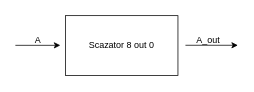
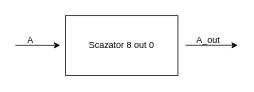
  <mxCell id="0" />
  <mxCell id="1" parent="0" />
  <mxCell id="2" value="Scazator 8 out 0" style="rounded=0;whiteSpace=wrap;html=1;" vertex="1" parent="1"><mxGeometry x="87" y="20" width="150" height="80" as="geometry" /></mxCell>
  <mxCell id="3" value="" style="endArrow=classic;html=1;rounded=0;" edge="1" parent="1"><mxGeometry width="50" height="50" relative="1" as="geometry"><mxPoint x="20" y="59.62" as="sourcePoint" /><mxPoint x="80" y="59.62" as="targetPoint" /></mxGeometry></mxCell>
- <mxCell id="4" value="A" style="text;html=1;align=center;verticalAlign=middle;resizable=0;points=[];autosize=1;strokeColor=none;fillColor=none;" vertex="1" parent="1"><mxGeometry x="35" y="38" width="30" height="30" as="geometry" /></mxCell>
+ <mxCell id="4" value="A" style="text;html=1;align=center;verticalAlign=middle;resizable=0;points=[];autosize=1;strokeColor=none;fillColor=none;" vertex="1" parent="1"><mxGeometry x="25" y="38" width="30" height="30" as="geometry" /></mxCell>
  <mxCell id="5" value="" style="endArrow=classic;html=1;rounded=0;" edge="1" parent="1"><mxGeometry width="50" height="50" relative="1" as="geometry"><mxPoint x="247" y="59.52" as="sourcePoint" /><mxPoint x="317" y="59.52" as="targetPoint" /></mxGeometry></mxCell>
  <mxCell id="6" value="A_out" style="text;html=1;align=center;verticalAlign=middle;resizable=0;points=[];autosize=1;strokeColor=none;fillColor=none;" vertex="1" parent="1"><mxGeometry x="252" y="38" width="50" height="30" as="geometry" /></mxCell>
